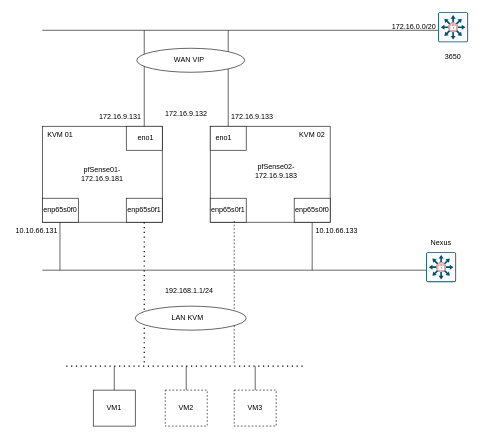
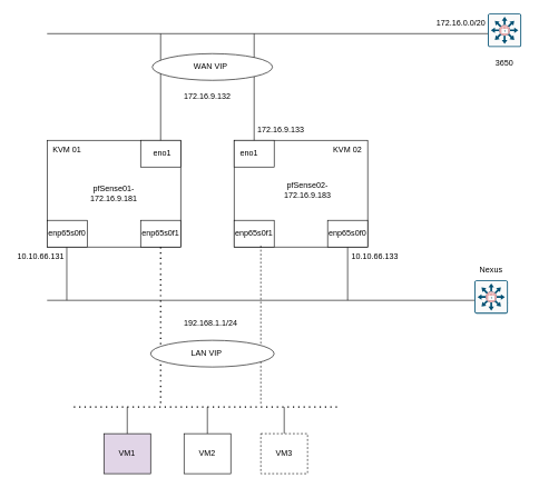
  <mxCell id="0" />
  <mxCell id="1" parent="0" />
  <mxCell id="2" value="" style="rounded=0;whiteSpace=wrap;html=1;" vertex="1" parent="1"><mxGeometry x="70" y="210" width="200" height="160" as="geometry" /></mxCell>
  <mxCell id="3" value="" style="rounded=0;whiteSpace=wrap;html=1;" vertex="1" parent="1"><mxGeometry x="350" y="210" width="200" height="160" as="geometry" /></mxCell>
  <mxCell id="4" value="" style="rounded=0;whiteSpace=wrap;html=1;" vertex="1" parent="1"><mxGeometry x="210" y="210" width="60" height="40" as="geometry" /></mxCell>
  <mxCell id="5" value="enp65s0f1" style="rounded=0;whiteSpace=wrap;html=1;" vertex="1" parent="1"><mxGeometry x="210" y="330" width="60" height="40" as="geometry" /></mxCell>
  <mxCell id="6" value="" style="rounded=0;whiteSpace=wrap;html=1;" vertex="1" parent="1"><mxGeometry x="350" y="330" width="60" height="40" as="geometry" /></mxCell>
  <mxCell id="7" value="" style="rounded=0;whiteSpace=wrap;html=1;" vertex="1" parent="1"><mxGeometry x="350" y="210" width="60" height="40" as="geometry" /></mxCell>
  <mxCell id="8" value="eno1" style="text;html=1;align=center;verticalAlign=middle;whiteSpace=wrap;rounded=0;" vertex="1" parent="1"><mxGeometry x="210" y="215" width="65" height="30" as="geometry" /></mxCell>
  <mxCell id="9" value="eno1" style="text;html=1;align=center;verticalAlign=middle;whiteSpace=wrap;rounded=0;" vertex="1" parent="1"><mxGeometry x="345" y="215" width="55" height="30" as="geometry" /></mxCell>
  <mxCell id="10" value="enp65s0f1" style="text;html=1;align=center;verticalAlign=middle;whiteSpace=wrap;rounded=0;" vertex="1" parent="1"><mxGeometry x="350" y="335" width="60" height="30" as="geometry" /></mxCell>
  <mxCell id="11" value="" style="endArrow=none;html=1;rounded=0;exitX=0.5;exitY=0;exitDx=0;exitDy=0;" edge="1" parent="1" source="4"><mxGeometry width="50" height="50" relative="1" as="geometry"><mxPoint x="270" y="240" as="sourcePoint" /><mxPoint x="240" y="50" as="targetPoint" /></mxGeometry></mxCell>
  <mxCell id="12" value="" style="endArrow=none;html=1;rounded=0;entryX=0.5;entryY=0;entryDx=0;entryDy=0;" edge="1" parent="1" target="7"><mxGeometry width="50" height="50" relative="1" as="geometry"><mxPoint x="380" y="50" as="sourcePoint" /><mxPoint x="330" y="200" as="targetPoint" /></mxGeometry></mxCell>
  <mxCell id="13" value="" style="endArrow=none;html=1;rounded=0;" edge="1" parent="1"><mxGeometry width="50" height="50" relative="1" as="geometry"><mxPoint x="70" y="50" as="sourcePoint" /><mxPoint x="750" y="50" as="targetPoint" /></mxGeometry></mxCell>
  <mxCell id="14" value="" style="endArrow=none;html=1;rounded=0;exitX=0.5;exitY=1;exitDx=0;exitDy=0;" edge="1" parent="1"><mxGeometry width="50" height="50" relative="1" as="geometry"><mxPoint x="99.5" y="370" as="sourcePoint" /><mxPoint x="99.5" y="450" as="targetPoint" /></mxGeometry></mxCell>
  <mxCell id="15" value="" style="endArrow=none;html=1;rounded=0;entryX=0.5;entryY=1;entryDx=0;entryDy=0;" edge="1" parent="1"><mxGeometry width="50" height="50" relative="1" as="geometry"><mxPoint x="520" y="450" as="sourcePoint" /><mxPoint x="520" y="370" as="targetPoint" /></mxGeometry></mxCell>
  <mxCell id="16" value="" style="endArrow=none;html=1;rounded=0;" edge="1" parent="1" source="19"><mxGeometry width="50" height="50" relative="1" as="geometry"><mxPoint x="70" y="450" as="sourcePoint" /><mxPoint x="750" y="450" as="targetPoint" /></mxGeometry></mxCell>
  <mxCell id="17" value="" style="sketch=0;points=[[0.015,0.015,0],[0.985,0.015,0],[0.985,0.985,0],[0.015,0.985,0],[0.25,0,0],[0.5,0,0],[0.75,0,0],[1,0.25,0],[1,0.5,0],[1,0.75,0],[0.75,1,0],[0.5,1,0],[0.25,1,0],[0,0.75,0],[0,0.5,0],[0,0.25,0]];verticalLabelPosition=bottom;html=1;verticalAlign=top;aspect=fixed;align=center;pointerEvents=1;shape=mxgraph.cisco19.rect;prIcon=secure_catalyst_switch_color;fillColor=#FAFAFA;strokeColor=#005073;" vertex="1" parent="1"><mxGeometry x="730" y="20" width="50" height="50" as="geometry" /></mxCell>
  <mxCell id="18" value="" style="endArrow=none;html=1;rounded=0;entryX=0;entryY=0.6;entryDx=0;entryDy=0;entryPerimeter=0;" edge="1" parent="1" target="19"><mxGeometry width="50" height="50" relative="1" as="geometry"><mxPoint x="70" y="450" as="sourcePoint" /><mxPoint x="750" y="450" as="targetPoint" /></mxGeometry></mxCell>
  <mxCell id="19" value="" style="sketch=0;points=[[0.015,0.015,0],[0.985,0.015,0],[0.985,0.985,0],[0.015,0.985,0],[0.25,0,0],[0.5,0,0],[0.75,0,0],[1,0.25,0],[1,0.5,0],[1,0.75,0],[0.75,1,0],[0.5,1,0],[0.25,1,0],[0,0.75,0],[0,0.5,0],[0,0.25,0]];verticalLabelPosition=bottom;html=1;verticalAlign=top;aspect=fixed;align=center;pointerEvents=1;shape=mxgraph.cisco19.rect;prIcon=secure_catalyst_switch_color;fillColor=#FAFAFA;strokeColor=#005073;" vertex="1" parent="1"><mxGeometry x="710" y="420" width="50" height="50" as="geometry" /></mxCell>
  <mxCell id="20" value="3650" style="text;html=1;align=center;verticalAlign=middle;whiteSpace=wrap;rounded=0;" vertex="1" parent="1"><mxGeometry x="725" y="80" width="60" height="30" as="geometry" /></mxCell>
  <mxCell id="21" value="Nexus" style="text;html=1;align=center;verticalAlign=middle;whiteSpace=wrap;rounded=0;" vertex="1" parent="1"><mxGeometry x="705" y="390" width="60" height="30" as="geometry" /></mxCell>
  <mxCell id="22" value="10.10.66.131" style="text;strokeColor=none;fillColor=none;align=left;verticalAlign=middle;spacingLeft=4;spacingRight=4;overflow=hidden;points=[[0,0.5],[1,0.5]];portConstraint=eastwest;rotatable=0;whiteSpace=wrap;html=1;" vertex="1" parent="1"><mxGeometry x="20" y="370" width="80" height="30" as="geometry" /></mxCell>
  <mxCell id="23" value="10.10.66.133" style="text;strokeColor=none;fillColor=none;align=left;verticalAlign=middle;spacingLeft=4;spacingRight=4;overflow=hidden;points=[[0,0.5],[1,0.5]];portConstraint=eastwest;rotatable=0;whiteSpace=wrap;html=1;" vertex="1" parent="1"><mxGeometry x="520" y="370" width="80" height="30" as="geometry" /></mxCell>
- <mxCell id="24" value="172.16.9.131" style="text;html=1;align=center;verticalAlign=middle;whiteSpace=wrap;rounded=0;" vertex="1" parent="1"><mxGeometry x="170" y="180" width="60" height="30" as="geometry" /></mxCell>
  <mxCell id="25" value="172.16.9.133" style="text;html=1;align=center;verticalAlign=middle;whiteSpace=wrap;rounded=0;" vertex="1" parent="1"><mxGeometry x="390" y="180" width="60" height="30" as="geometry" /></mxCell>
- <mxCell id="26" value="172.16.0.0/20" style="text;html=1;align=center;verticalAlign=middle;whiteSpace=wrap;rounded=0;" vertex="1" parent="1"><mxGeometry x="660" y="30" width="60" height="30" as="geometry" /></mxCell>
+ <mxCell id="26" value="172.16.0.0/20" style="text;html=1;align=center;verticalAlign=middle;whiteSpace=wrap;rounded=0;" vertex="1" parent="1"><mxGeometry x="660" y="20" width="60" height="30" as="geometry" /></mxCell>
  <mxCell id="27" value="enp65s0f0" style="text;html=1;align=center;verticalAlign=middle;whiteSpace=wrap;rounded=0;" vertex="1" parent="1"><mxGeometry x="490" y="335" width="60" height="30" as="geometry" /></mxCell>
  <mxCell id="28" value="enp65s0f0" style="rounded=0;whiteSpace=wrap;html=1;" vertex="1" parent="1"><mxGeometry x="490" y="330" width="60" height="40" as="geometry" /></mxCell>
  <mxCell id="29" value="enp65s0f0" style="rounded=0;whiteSpace=wrap;html=1;" vertex="1" parent="1"><mxGeometry x="70" y="330" width="60" height="40" as="geometry" /></mxCell>
  <mxCell id="30" value="" style="endArrow=none;dashed=1;html=1;dashPattern=1 3;strokeWidth=2;rounded=0;exitX=0.5;exitY=1;exitDx=0;exitDy=0;" edge="1" parent="1"><mxGeometry width="50" height="50" relative="1" as="geometry"><mxPoint x="240" y="370" as="sourcePoint" /><mxPoint x="240" y="610" as="targetPoint" /></mxGeometry></mxCell>
  <mxCell id="31" value="" style="endArrow=none;dashed=1;html=1;rounded=0;entryX=0.5;entryY=1;entryDx=0;entryDy=0;" edge="1" parent="1"><mxGeometry width="50" height="50" relative="1" as="geometry"><mxPoint x="390" y="605" as="sourcePoint" /><mxPoint x="390" y="365" as="targetPoint" /></mxGeometry></mxCell>
  <mxCell id="32" value="" style="ellipse;whiteSpace=wrap;html=1;" vertex="1" parent="1"><mxGeometry x="225" y="510" width="185" height="40" as="geometry" /></mxCell>
- <mxCell id="33" value="LAN KVM" style="text;strokeColor=none;fillColor=none;align=left;verticalAlign=middle;spacingLeft=4;spacingRight=4;overflow=hidden;points=[[0,0.5],[1,0.5]];portConstraint=eastwest;rotatable=0;whiteSpace=wrap;html=1;" vertex="1" parent="1"><mxGeometry x="280" y="515" width="80" height="30" as="geometry" /></mxCell>
+ <mxCell id="33" value="LAN VIP" style="text;strokeColor=none;fillColor=none;align=left;verticalAlign=middle;spacingLeft=4;spacingRight=4;overflow=hidden;points=[[0,0.5],[1,0.5]];portConstraint=eastwest;rotatable=0;whiteSpace=wrap;html=1;" vertex="1" parent="1"><mxGeometry x="280" y="515" width="80" height="30" as="geometry" /></mxCell>
  <mxCell id="34" value="" style="ellipse;whiteSpace=wrap;html=1;" vertex="1" parent="1"><mxGeometry x="227.5" y="80" width="180" height="40" as="geometry" /></mxCell>
  <mxCell id="35" value="WAN VIP" style="text;html=1;align=center;verticalAlign=middle;whiteSpace=wrap;rounded=0;" vertex="1" parent="1"><mxGeometry x="285" y="85" width="60" height="30" as="geometry" /></mxCell>
- <mxCell id="36" value="172.16.9.132" style="text;html=1;align=center;verticalAlign=middle;whiteSpace=wrap;rounded=0;" vertex="1" parent="1"><mxGeometry x="280" y="175" width="60" height="30" as="geometry" /></mxCell>
+ <mxCell id="36" value="172.16.9.132" style="text;html=1;align=center;verticalAlign=middle;whiteSpace=wrap;rounded=0;" vertex="1" parent="1"><mxGeometry x="280" width="60" height="30" as="geometry" y="130" /></mxCell>
  <mxCell id="37" value="192.168.1.1/24" style="text;html=1;align=center;verticalAlign=middle;whiteSpace=wrap;rounded=0;" vertex="1" parent="1"><mxGeometry x="285" y="470" width="60" height="30" as="geometry" /></mxCell>
  <mxCell id="38" value="KVM 01" style="text;html=1;align=center;verticalAlign=middle;whiteSpace=wrap;rounded=0;" vertex="1" parent="1"><mxGeometry x="70" y="210" width="60" height="30" as="geometry" /></mxCell>
  <mxCell id="39" value="KVM 02" style="text;html=1;align=center;verticalAlign=middle;whiteSpace=wrap;rounded=0;" vertex="1" parent="1"><mxGeometry x="490" y="210" width="60" height="30" as="geometry" /></mxCell>
  <mxCell id="40" value="pfSense01-172.16.9.181" style="text;html=1;align=center;verticalAlign=middle;whiteSpace=wrap;rounded=0;" vertex="1" parent="1"><mxGeometry x="140" y="275" width="60" height="30" as="geometry" /></mxCell>
  <mxCell id="41" value="pfSense02- 172.16.9.183" style="text;html=1;align=center;verticalAlign=middle;whiteSpace=wrap;rounded=0;" vertex="1" parent="1"><mxGeometry x="430" y="270" width="60" height="30" as="geometry" /></mxCell>
  <mxCell id="42" value="" style="endArrow=none;dashed=1;html=1;dashPattern=1 3;strokeWidth=2;rounded=0;" edge="1" parent="1"><mxGeometry width="50" height="50" relative="1" as="geometry"><mxPoint x="110" y="610" as="sourcePoint" /><mxPoint x="510" y="610" as="targetPoint" /></mxGeometry></mxCell>
- <mxCell id="43" value="VM1" style="rounded=0;whiteSpace=wrap;html=1;" vertex="1" parent="1"><mxGeometry x="155" y="650" width="70" height="60" as="geometry" /></mxCell>
- <mxCell id="44" value="VM2" style="rounded=0;whiteSpace=wrap;html=1;dashed=1;" vertex="1" parent="1"><mxGeometry x="275" y="650" width="70" height="60" as="geometry" /></mxCell>
+ <mxCell id="43" value="VM1" style="rounded=0;whiteSpace=wrap;html=1;fillColor=#e1d5e7;" vertex="1" parent="1"><mxGeometry x="155" y="650" width="70" height="60" as="geometry" /></mxCell>
+ <mxCell id="44" value="VM2" style="rounded=0;whiteSpace=wrap;html=1;" vertex="1" parent="1"><mxGeometry x="275" y="650" width="70" height="60" as="geometry" /></mxCell>
  <mxCell id="45" value="VM3" style="rounded=0;whiteSpace=wrap;html=1;dashed=1;" vertex="1" parent="1"><mxGeometry x="390" y="650" width="70" height="60" as="geometry" /></mxCell>
  <mxCell id="46" value="" style="endArrow=none;html=1;rounded=0;entryX=0.5;entryY=0;entryDx=0;entryDy=0;" edge="1" parent="1" target="43"><mxGeometry width="50" height="50" relative="1" as="geometry"><mxPoint x="190" y="610" as="sourcePoint" /><mxPoint x="340" y="490" as="targetPoint" /></mxGeometry></mxCell>
  <mxCell id="47" value="" style="endArrow=none;html=1;rounded=0;exitX=0.5;exitY=0;exitDx=0;exitDy=0;" edge="1" parent="1" source="44"><mxGeometry width="50" height="50" relative="1" as="geometry"><mxPoint x="290" y="540" as="sourcePoint" /><mxPoint x="310" y="610" as="targetPoint" /></mxGeometry></mxCell>
  <mxCell id="48" value="" style="endArrow=none;html=1;rounded=0;exitX=0.5;exitY=0;exitDx=0;exitDy=0;" edge="1" parent="1" source="45"><mxGeometry width="50" height="50" relative="1" as="geometry"><mxPoint x="290" y="540" as="sourcePoint" /><mxPoint x="425" y="610" as="targetPoint" /></mxGeometry></mxCell>
